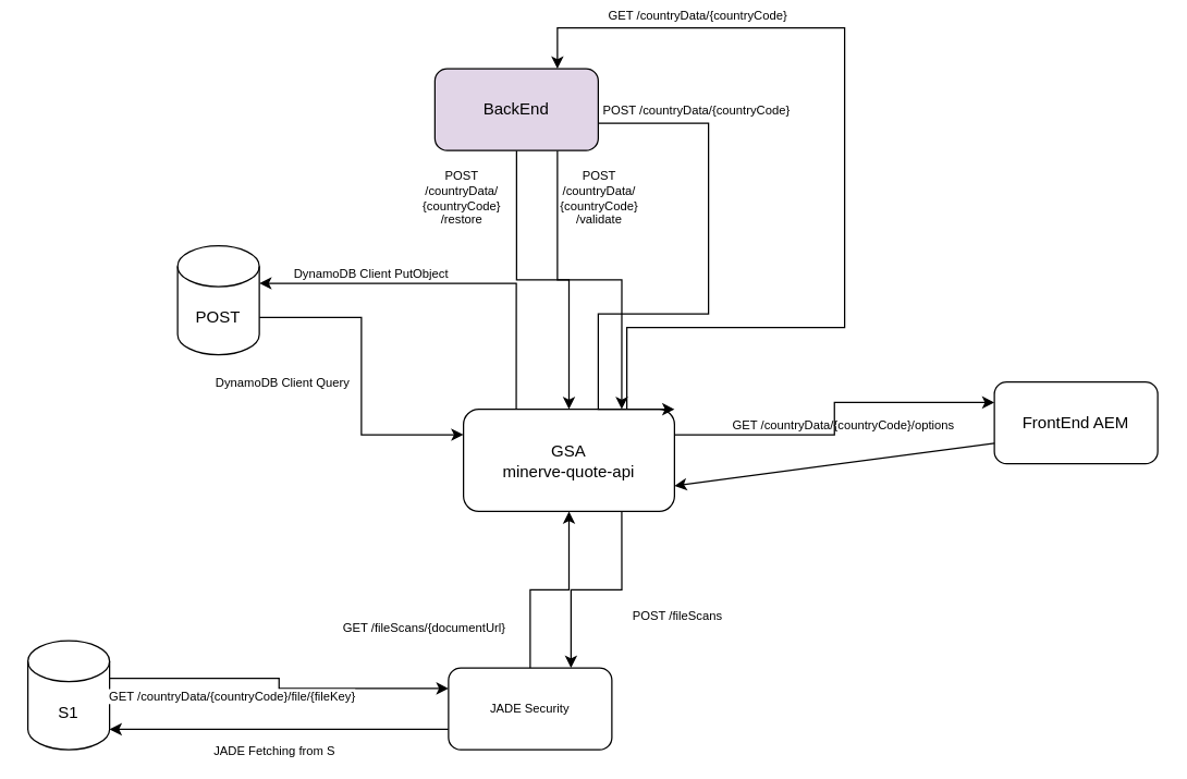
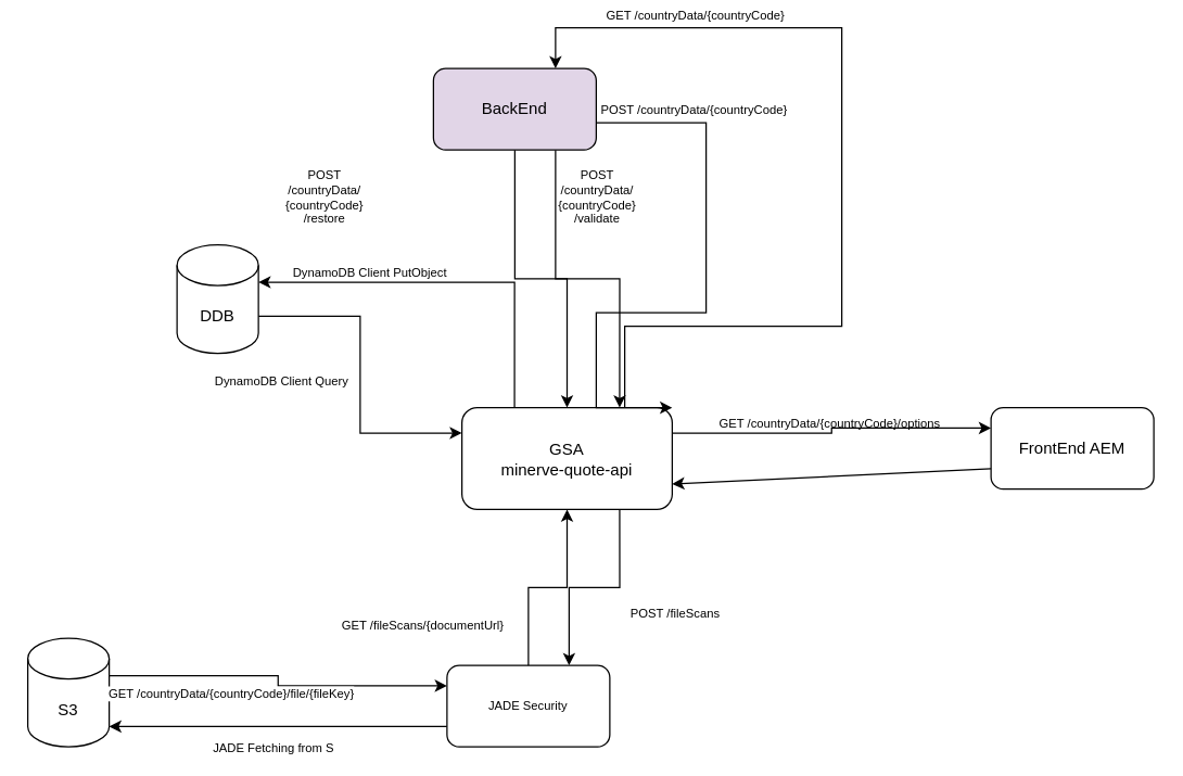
  <mxCell id="0" />
  <mxCell id="1" parent="0" />
  <mxCell id="2" style="edgeStyle=orthogonalEdgeStyle;rounded=0;orthogonalLoop=1;jettySize=auto;html=1;exitX=1;exitY=0;exitDx=0;exitDy=52.5;exitPerimeter=0;entryX=0;entryY=0.25;entryDx=0;entryDy=0;fontSize=9;fontColor=#000000;" parent="1" source="4" target="17" edge="1"><mxGeometry relative="1" as="geometry" /></mxCell>
  <mxCell id="3" value="DynamoDB Client Query" style="edgeLabel;html=1;align=center;verticalAlign=middle;resizable=0;points=[];fontSize=9;fontColor=#000000;" parent="2" vertex="1" connectable="0"><mxGeometry x="-0.541" y="2" relative="1" as="geometry"><mxPoint x="-38" y="50" as="offset" /></mxGeometry></mxCell>
- <mxCell id="4" value="POST" style="shape=cylinder3;whiteSpace=wrap;html=1;boundedLbl=1;backgroundOutline=1;size=15;" parent="1" vertex="1"><mxGeometry x="130" y="180" width="60" height="80" as="geometry" /></mxCell>
+ <mxCell id="4" value="DDB" style="shape=cylinder3;whiteSpace=wrap;html=1;boundedLbl=1;backgroundOutline=1;size=15;" parent="1" vertex="1"><mxGeometry x="130" y="180" width="60" height="80" as="geometry" /></mxCell>
  <mxCell id="5" style="edgeStyle=orthogonalEdgeStyle;rounded=0;orthogonalLoop=1;jettySize=auto;html=1;exitX=1;exitY=0;exitDx=0;exitDy=27.5;exitPerimeter=0;entryX=0;entryY=0.25;entryDx=0;entryDy=0;fontSize=9;fontColor=#000000;" parent="1" source="6" target="29" edge="1"><mxGeometry relative="1" as="geometry" /></mxCell>
- <mxCell id="6" value="S1" style="shape=cylinder3;whiteSpace=wrap;html=1;boundedLbl=1;backgroundOutline=1;size=15;" parent="1" vertex="1"><mxGeometry x="20" y="470" width="60" height="80" as="geometry" /></mxCell>
+ <mxCell id="6" value="S3" style="shape=cylinder3;whiteSpace=wrap;html=1;boundedLbl=1;backgroundOutline=1;size=15;" parent="1" vertex="1"><mxGeometry x="20" y="470" width="60" height="80" as="geometry" /></mxCell>
  <mxCell id="7" style="edgeStyle=orthogonalEdgeStyle;rounded=0;orthogonalLoop=1;jettySize=auto;html=1;exitX=1;exitY=0.25;exitDx=0;exitDy=0;entryX=0;entryY=0.25;entryDx=0;entryDy=0;" parent="1" source="17" target="22" edge="1"><mxGeometry relative="1" as="geometry" /></mxCell>
  <mxCell id="8" value="&lt;p&gt;&lt;font style=&quot;font-size: 9px;&quot;&gt;GET /countryData/{countryCode}/options&lt;/font&gt;&lt;/p&gt;" style="edgeLabel;html=1;align=center;verticalAlign=middle;resizable=0;points=[];labelBackgroundColor=none;" parent="7" vertex="1" connectable="0"><mxGeometry x="-0.154" y="2" relative="1" as="geometry"><mxPoint x="14" y="-6" as="offset" /></mxGeometry></mxCell>
  <mxCell id="9" style="edgeStyle=orthogonalEdgeStyle;rounded=0;orthogonalLoop=1;jettySize=auto;html=1;exitX=0.95;exitY=0;exitDx=0;exitDy=0;fontSize=9;fontColor=#000000;entryX=0.75;entryY=0;entryDx=0;entryDy=0;exitPerimeter=0;" parent="1" source="17" target="21" edge="1"><mxGeometry relative="1" as="geometry"><mxPoint x="460" y="300" as="sourcePoint" /><mxPoint x="460" y="100" as="targetPoint" /><Array as="points"><mxPoint x="460" y="300" /><mxPoint x="460" y="240" /><mxPoint x="620" y="240" /><mxPoint x="620" y="20" /><mxPoint x="409" y="20" /></Array></mxGeometry></mxCell>
  <mxCell id="10" value="GET /countryData/{countryCode}" style="edgeLabel;html=1;align=center;verticalAlign=middle;resizable=0;points=[];fontSize=9;fontColor=#000000;" parent="9" vertex="1" connectable="0"><mxGeometry x="0.467" relative="1" as="geometry"><mxPoint x="-56" y="-10" as="offset" /></mxGeometry></mxCell>
  <mxCell id="11" style="edgeStyle=orthogonalEdgeStyle;rounded=0;orthogonalLoop=1;jettySize=auto;html=1;entryX=1;entryY=1;entryDx=0;entryDy=-15;entryPerimeter=0;fontSize=9;fontColor=#000000;exitX=0;exitY=0.75;exitDx=0;exitDy=0;" parent="1" source="29" target="6" edge="1"><mxGeometry relative="1" as="geometry"><mxPoint x="330" y="450" as="sourcePoint" /></mxGeometry></mxCell>
  <mxCell id="12" value="GET /countryData/{countryCode}/file/{fileKey}" style="edgeLabel;html=1;align=center;verticalAlign=middle;resizable=0;points=[];fontSize=9;fontColor=#000000;" parent="11" vertex="1" connectable="0"><mxGeometry x="-0.187" y="1" relative="1" as="geometry"><mxPoint x="-59" y="-26" as="offset" /></mxGeometry></mxCell>
  <mxCell id="13" style="edgeStyle=orthogonalEdgeStyle;rounded=0;orthogonalLoop=1;jettySize=auto;html=1;exitX=0.25;exitY=0;exitDx=0;exitDy=0;entryX=1;entryY=0;entryDx=0;entryDy=27.5;entryPerimeter=0;fontSize=9;fontColor=#000000;" parent="1" source="17" target="4" edge="1"><mxGeometry relative="1" as="geometry" /></mxCell>
  <mxCell id="14" value="DynamoDB Client PutObject" style="edgeLabel;html=1;align=center;verticalAlign=middle;resizable=0;points=[];fontSize=9;fontColor=#000000;" parent="13" vertex="1" connectable="0"><mxGeometry x="0.256" y="3" relative="1" as="geometry"><mxPoint x="-23" y="-10" as="offset" /></mxGeometry></mxCell>
  <mxCell id="15" style="edgeStyle=orthogonalEdgeStyle;rounded=0;orthogonalLoop=1;jettySize=auto;html=1;exitX=0.75;exitY=1;exitDx=0;exitDy=0;entryX=0.75;entryY=0;entryDx=0;entryDy=0;fontSize=9;fontColor=#000000;" parent="1" source="17" target="29" edge="1"><mxGeometry relative="1" as="geometry"><mxPoint x="420" y="360" as="sourcePoint" /><mxPoint x="420" y="490" as="targetPoint" /></mxGeometry></mxCell>
  <mxCell id="16" value="POST /fileScans" style="edgeLabel;html=1;align=center;verticalAlign=middle;resizable=0;points=[];fontSize=9;fontColor=#000000;" parent="15" vertex="1" connectable="0"><mxGeometry x="-0.4" y="2" relative="1" as="geometry"><mxPoint x="38" y="31" as="offset" /></mxGeometry></mxCell>
  <mxCell id="17" value="GSA&lt;br&gt;minerve-quote-api" style="rounded=1;whiteSpace=wrap;html=1;" parent="1" vertex="1"><mxGeometry x="340" y="300" width="155" height="75" as="geometry" /></mxCell>
  <mxCell id="18" style="edgeStyle=orthogonalEdgeStyle;rounded=0;orthogonalLoop=1;jettySize=auto;html=1;exitX=1;exitY=0.75;exitDx=0;exitDy=0;fontSize=9;fontColor=#000000;entryX=1;entryY=0;entryDx=0;entryDy=0;" parent="1" source="21" target="17" edge="1"><mxGeometry relative="1" as="geometry"><mxPoint x="410" y="200" as="targetPoint" /><Array as="points"><mxPoint x="439" y="90" /><mxPoint x="520" y="90" /><mxPoint x="520" y="230" /><mxPoint x="439" y="230" /></Array></mxGeometry></mxCell>
  <mxCell id="19" style="edgeStyle=orthogonalEdgeStyle;rounded=0;orthogonalLoop=1;jettySize=auto;html=1;exitX=0.5;exitY=1;exitDx=0;exitDy=0;entryX=0.5;entryY=0;entryDx=0;entryDy=0;fontSize=9;fontColor=#000000;" parent="1" source="21" target="17" edge="1"><mxGeometry relative="1" as="geometry" /></mxCell>
  <mxCell id="20" style="edgeStyle=orthogonalEdgeStyle;rounded=0;orthogonalLoop=1;jettySize=auto;html=1;exitX=0.75;exitY=1;exitDx=0;exitDy=0;entryX=0.75;entryY=0;entryDx=0;entryDy=0;fontSize=9;fontColor=#000000;" parent="1" source="21" target="17" edge="1"><mxGeometry relative="1" as="geometry" /></mxCell>
  <mxCell id="21" value="BackEnd" style="rounded=1;whiteSpace=wrap;html=1;fillColor=#e1d5e7;" parent="1" vertex="1"><mxGeometry x="319" y="50" width="120" height="60" as="geometry" /></mxCell>
- <mxCell id="22" value="FrontEnd AEM" style="rounded=1;whiteSpace=wrap;html=1;" parent="1" vertex="1"><mxGeometry x="730" y="280" width="120" height="60" as="geometry" /></mxCell>
+ <mxCell id="22" value="FrontEnd AEM" style="rounded=1;whiteSpace=wrap;html=1;" parent="1" vertex="1"><mxGeometry x="730" y="300" width="120" height="60" as="geometry" /></mxCell>
  <mxCell id="23" value="" style="endArrow=classic;html=1;rounded=0;fontSize=9;fontColor=#000000;entryX=1;entryY=0.75;entryDx=0;entryDy=0;exitX=0;exitY=0.75;exitDx=0;exitDy=0;startArrow=none;" parent="1" source="22" target="17" edge="1"><mxGeometry width="50" height="50" relative="1" as="geometry"><mxPoint x="499" y="315" as="sourcePoint" /><mxPoint x="519" y="220" as="targetPoint" /></mxGeometry></mxCell>
  <mxCell id="24" value="POST /countryData/{countryCode}" style="edgeLabel;html=1;align=center;verticalAlign=middle;resizable=0;points=[];fontSize=9;fontColor=#000000;" parent="1" vertex="1" connectable="0"><mxGeometry x="510" y="80" as="geometry" /></mxCell>
  <mxCell id="25" value="JADE Fetching from S" style="edgeLabel;html=1;align=center;verticalAlign=middle;resizable=0;points=[];fontSize=9;fontColor=#000000;" parent="1" vertex="1" connectable="0"><mxGeometry x="200" y="550" as="geometry" /></mxCell>
  <mxCell id="26" value="POST /countryData/ {countryCode} /validate" style="text;html=1;strokeColor=none;fillColor=none;align=center;verticalAlign=middle;whiteSpace=wrap;rounded=0;labelBackgroundColor=none;fontSize=9;fontColor=#000000;" parent="1" vertex="1"><mxGeometry x="420" y="130" width="40" height="30" as="geometry" /></mxCell>
- <mxCell id="27" value="POST /countryData/ {countryCode} /restore" style="text;html=1;strokeColor=none;fillColor=none;align=center;verticalAlign=middle;whiteSpace=wrap;rounded=0;labelBackgroundColor=none;fontSize=9;fontColor=#000000;" parent="1" vertex="1"><mxGeometry x="319" y="130" width="40" height="30" as="geometry" /></mxCell>
+ <mxCell id="27" value="POST /countryData/ {countryCode} /restore" style="text;html=1;strokeColor=none;fillColor=none;align=center;verticalAlign=middle;whiteSpace=wrap;rounded=0;labelBackgroundColor=none;fontSize=9;fontColor=#000000;" parent="1" vertex="1"><mxGeometry x="219" y="130" width="40" height="30" as="geometry" /></mxCell>
  <mxCell id="28" style="edgeStyle=orthogonalEdgeStyle;rounded=0;orthogonalLoop=1;jettySize=auto;html=1;exitX=0.5;exitY=0;exitDx=0;exitDy=0;entryX=0.5;entryY=1;entryDx=0;entryDy=0;fontSize=9;fontColor=#000000;" parent="1" source="29" target="17" edge="1"><mxGeometry relative="1" as="geometry" /></mxCell>
  <mxCell id="29" value="JADE Security" style="rounded=1;whiteSpace=wrap;html=1;labelBackgroundColor=none;fontSize=9;fontColor=#000000;" parent="1" vertex="1"><mxGeometry x="329" y="490" width="120" height="60" as="geometry" /></mxCell>
  <mxCell id="30" value="GET /fileScans/{documentUrl}" style="edgeLabel;html=1;align=center;verticalAlign=middle;resizable=0;points=[];fontSize=9;fontColor=#000000;" parent="1" vertex="1" connectable="0"><mxGeometry x="310" y="460" as="geometry" /></mxCell>
